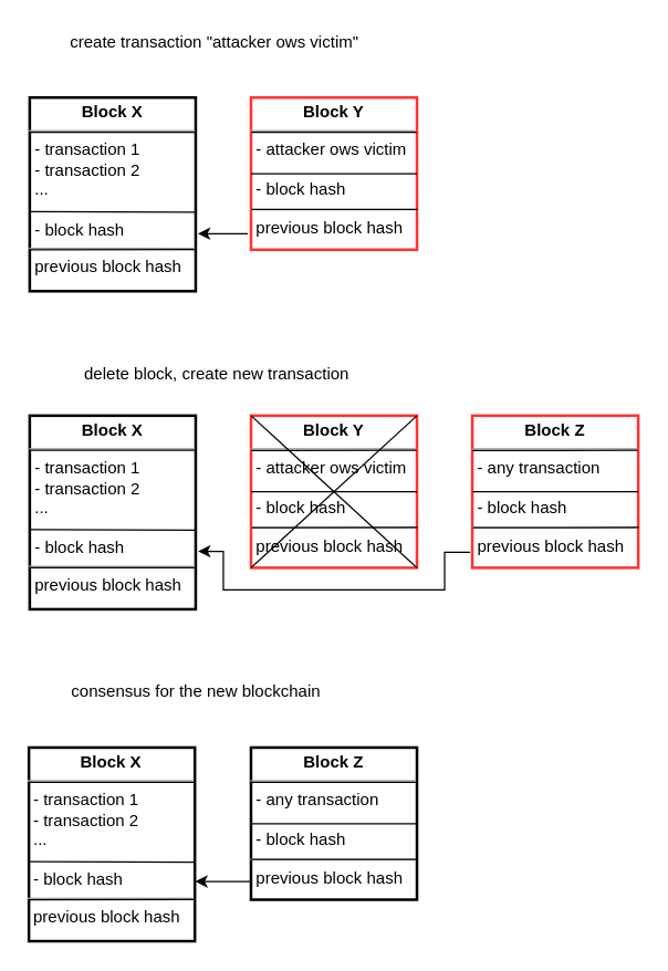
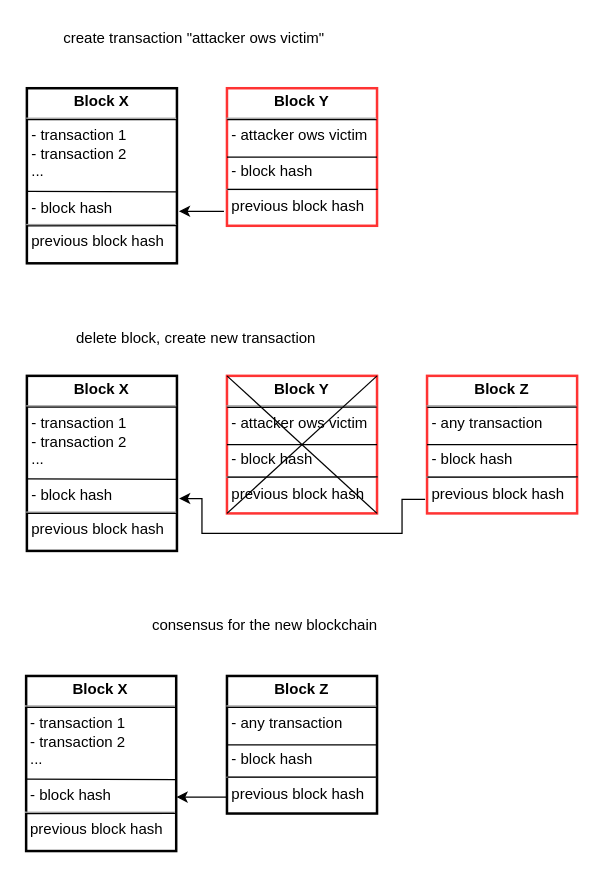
  <mxCell id="0" />
  <mxCell id="1" parent="0" />
  <mxCell id="2" value="&lt;p style=&quot;margin: 0px ; margin-top: 4px ; text-align: center&quot;&gt;&lt;b&gt;Block X&lt;/b&gt;&lt;/p&gt;&lt;hr size=&quot;1&quot;&gt;&lt;p style=&quot;margin: 0px ; margin-left: 4px&quot;&gt;- transaction 1&lt;br&gt;&lt;/p&gt;&lt;p style=&quot;margin: 0px 0px 0px 4px&quot;&gt;- transaction 2&lt;/p&gt;&lt;p style=&quot;margin: 0px 0px 0px 4px&quot;&gt;...&lt;/p&gt;&lt;p style=&quot;margin: 0px 0px 0px 4px&quot;&gt;&lt;br&gt;&lt;/p&gt;&lt;p style=&quot;margin: 0px 0px 0px 4px&quot;&gt;- block hash&lt;/p&gt;&lt;hr size=&quot;1&quot;&gt;&lt;p style=&quot;margin: 0px ; margin-left: 4px&quot;&gt;previous block hash&lt;/p&gt;" style="verticalAlign=top;align=left;overflow=fill;fontSize=12;fontFamily=Helvetica;html=1;strokeWidth=2;container=0;perimeterSpacing=0;" parent="1" vertex="1"><mxGeometry x="21" y="70" width="120" height="140" as="geometry" /></mxCell>
  <mxCell id="3" value="&lt;p style=&quot;margin: 0px ; margin-top: 4px ; text-align: center&quot;&gt;&lt;b&gt;Block Y&lt;/b&gt;&lt;/p&gt;&lt;hr size=&quot;1&quot;&gt;&lt;p style=&quot;margin: 0px ; margin-left: 4px&quot;&gt;- attacker ows victim&lt;/p&gt;&lt;p style=&quot;margin: 0px 0px 0px 4px&quot;&gt;&lt;br&gt;&lt;/p&gt;&lt;p style=&quot;margin: 0px 0px 0px 4px&quot;&gt;- block hash&lt;/p&gt;&lt;hr size=&quot;1&quot;&gt;&lt;p style=&quot;margin: 0px ; margin-left: 4px&quot;&gt;previous block hash&lt;/p&gt;" style="verticalAlign=top;align=left;overflow=fill;fontSize=12;fontFamily=Helvetica;html=1;fillColor=none;strokeColor=#FF3333;strokeWidth=2;" vertex="1" parent="1"><mxGeometry x="181" y="70" width="120" height="110" as="geometry" /></mxCell>
  <mxCell id="4" value="create transaction &quot;attacker ows victim&quot;&amp;nbsp;" style="text;html=1;align=center;verticalAlign=middle;resizable=0;points=[];autosize=1;" vertex="1" parent="1"><mxGeometry x="41" y="20" width="230" height="20" as="geometry" /></mxCell>
  <mxCell id="5" value="delete block, create new transaction" style="text;html=1;align=center;verticalAlign=middle;resizable=0;points=[];autosize=1;" vertex="1" parent="1"><mxGeometry x="51" y="260" width="210" height="20" as="geometry" /></mxCell>
  <mxCell id="6" value="" style="endArrow=classic;html=1;entryX=1.013;entryY=0.703;entryDx=0;entryDy=0;entryPerimeter=0;exitX=-0.02;exitY=0.895;exitDx=0;exitDy=0;exitPerimeter=0;" edge="1" parent="1" source="3" target="2"><mxGeometry width="50" height="50" relative="1" as="geometry"><mxPoint x="181" y="320" as="sourcePoint" /><mxPoint x="231" y="270" as="targetPoint" /></mxGeometry></mxCell>
  <mxCell id="7" value="" style="endArrow=none;startArrow=classic;html=1;rounded=0;edgeStyle=orthogonalEdgeStyle;entryX=-0.013;entryY=0.898;entryDx=0;entryDy=0;entryPerimeter=0;startFill=1;endFill=0;exitX=1.014;exitY=0.701;exitDx=0;exitDy=0;exitPerimeter=0;" edge="1" parent="1" source="15"><mxGeometry width="50" height="50" relative="1" as="geometry"><mxPoint x="136.24" y="398.84" as="sourcePoint" /><mxPoint x="339.44" y="398.78" as="targetPoint" /><Array as="points"><mxPoint x="161" y="398" /><mxPoint x="161" y="426" /><mxPoint x="321" y="426" /><mxPoint x="321" y="399" /></Array></mxGeometry></mxCell>
- <mxCell id="8" value="consensus for the new blockchain" style="text;html=1;align=center;verticalAlign=middle;resizable=0;points=[];autosize=1;" vertex="1" parent="1"><mxGeometry x="41" y="490" width="200" height="20" as="geometry" /></mxCell>
+ <mxCell id="8" value="consensus for the new blockchain" style="text;html=1;align=center;verticalAlign=middle;resizable=0;points=[];autosize=1;" vertex="1" parent="1"><mxGeometry x="111" y="490" width="200" height="20" as="geometry" /></mxCell>
  <mxCell id="9" value="" style="endArrow=none;html=1;exitX=1;exitY=0.5;exitDx=0;exitDy=0;entryX=0;entryY=0.5;entryDx=0;entryDy=0;strokeWidth=1;" edge="1" parent="1" source="3" target="3"><mxGeometry width="50" height="50" relative="1" as="geometry"><mxPoint x="501.84" y="94.96" as="sourcePoint" /><mxPoint x="380.88" y="95.22" as="targetPoint" /></mxGeometry></mxCell>
  <mxCell id="10" value="" style="endArrow=none;html=1;exitX=1.001;exitY=0.592;exitDx=0;exitDy=0;entryX=0.004;entryY=0.589;entryDx=0;entryDy=0;strokeWidth=1;entryPerimeter=0;exitPerimeter=0;" edge="1" parent="1" source="2" target="2"><mxGeometry width="50" height="50" relative="1" as="geometry"><mxPoint x="311" y="135" as="sourcePoint" /><mxPoint x="191" y="135" as="targetPoint" /></mxGeometry></mxCell>
  <mxCell id="11" value="" style="endArrow=none;html=1;exitX=1.005;exitY=0.785;exitDx=0;exitDy=0;entryX=0.004;entryY=0.589;entryDx=0;entryDy=0;strokeWidth=1;entryPerimeter=0;exitPerimeter=0;" edge="1" parent="1" source="2"><mxGeometry width="50" height="50" relative="1" as="geometry"><mxPoint x="141" y="180.42" as="sourcePoint" /><mxPoint x="21.36" y="180" as="targetPoint" /></mxGeometry></mxCell>
  <mxCell id="12" value="" style="endArrow=none;html=1;exitX=0.998;exitY=0.179;exitDx=0;exitDy=0;entryX=0.006;entryY=0.179;entryDx=0;entryDy=0;strokeWidth=1;entryPerimeter=0;exitPerimeter=0;" edge="1" parent="1" source="2" target="2"><mxGeometry width="50" height="50" relative="1" as="geometry"><mxPoint x="141" y="100.42" as="sourcePoint" /><mxPoint x="21.36" y="100" as="targetPoint" /></mxGeometry></mxCell>
  <mxCell id="13" value="" style="endArrow=none;html=1;exitX=1.004;exitY=0.735;exitDx=0;exitDy=0;entryX=0.003;entryY=0.736;entryDx=0;entryDy=0;strokeWidth=1;exitPerimeter=0;entryPerimeter=0;" edge="1" parent="1" source="3" target="3"><mxGeometry width="50" height="50" relative="1" as="geometry"><mxPoint x="301" y="150" as="sourcePoint" /><mxPoint x="181" y="150" as="targetPoint" /></mxGeometry></mxCell>
  <mxCell id="14" value="" style="endArrow=none;html=1;exitX=0.997;exitY=0.228;exitDx=0;exitDy=0;entryX=0.002;entryY=0.229;entryDx=0;entryDy=0;strokeWidth=1;entryPerimeter=0;exitPerimeter=0;" edge="1" parent="1" source="3" target="3"><mxGeometry width="50" height="50" relative="1" as="geometry"><mxPoint x="301" y="100" as="sourcePoint" /><mxPoint x="181" y="100" as="targetPoint" /></mxGeometry></mxCell>
  <mxCell id="15" value="&lt;p style=&quot;margin: 0px ; margin-top: 4px ; text-align: center&quot;&gt;&lt;b&gt;Block X&lt;/b&gt;&lt;/p&gt;&lt;hr size=&quot;1&quot;&gt;&lt;p style=&quot;margin: 0px ; margin-left: 4px&quot;&gt;- transaction 1&lt;br&gt;&lt;/p&gt;&lt;p style=&quot;margin: 0px 0px 0px 4px&quot;&gt;- transaction 2&lt;/p&gt;&lt;p style=&quot;margin: 0px 0px 0px 4px&quot;&gt;...&lt;/p&gt;&lt;p style=&quot;margin: 0px 0px 0px 4px&quot;&gt;&lt;br&gt;&lt;/p&gt;&lt;p style=&quot;margin: 0px 0px 0px 4px&quot;&gt;- block hash&lt;/p&gt;&lt;hr size=&quot;1&quot;&gt;&lt;p style=&quot;margin: 0px ; margin-left: 4px&quot;&gt;previous block hash&lt;/p&gt;" style="verticalAlign=top;align=left;overflow=fill;fontSize=12;fontFamily=Helvetica;html=1;strokeWidth=2;container=0;perimeterSpacing=0;" vertex="1" parent="1"><mxGeometry x="21" y="300" width="120" height="140" as="geometry" /></mxCell>
  <mxCell id="16" value="&lt;p style=&quot;margin: 0px ; margin-top: 4px ; text-align: center&quot;&gt;&lt;b&gt;Block Y&lt;/b&gt;&lt;/p&gt;&lt;hr size=&quot;1&quot;&gt;&lt;p style=&quot;margin: 0px ; margin-left: 4px&quot;&gt;- attacker ows victim&lt;/p&gt;&lt;p style=&quot;margin: 0px 0px 0px 4px&quot;&gt;&lt;br&gt;&lt;/p&gt;&lt;p style=&quot;margin: 0px 0px 0px 4px&quot;&gt;- block hash&lt;/p&gt;&lt;hr size=&quot;1&quot;&gt;&lt;p style=&quot;margin: 0px ; margin-left: 4px&quot;&gt;previous block hash&lt;/p&gt;" style="verticalAlign=top;align=left;overflow=fill;fontSize=12;fontFamily=Helvetica;html=1;fillColor=none;strokeColor=#FF3333;strokeWidth=2;" vertex="1" parent="1"><mxGeometry x="181" y="300" width="120" height="110" as="geometry" /></mxCell>
  <mxCell id="17" value="" style="endArrow=none;html=1;exitX=1;exitY=0.5;exitDx=0;exitDy=0;entryX=0;entryY=0.5;entryDx=0;entryDy=0;strokeWidth=1;" edge="1" parent="1" source="16" target="16"><mxGeometry width="50" height="50" relative="1" as="geometry"><mxPoint x="501.84" y="324.96" as="sourcePoint" /><mxPoint x="380.88" y="325.22" as="targetPoint" /></mxGeometry></mxCell>
  <mxCell id="18" value="" style="endArrow=none;html=1;exitX=1.001;exitY=0.592;exitDx=0;exitDy=0;entryX=0.004;entryY=0.589;entryDx=0;entryDy=0;strokeWidth=1;entryPerimeter=0;exitPerimeter=0;" edge="1" parent="1" source="15" target="15"><mxGeometry width="50" height="50" relative="1" as="geometry"><mxPoint x="311" y="365" as="sourcePoint" /><mxPoint x="191" y="365" as="targetPoint" /></mxGeometry></mxCell>
  <mxCell id="19" value="" style="endArrow=none;html=1;exitX=1.005;exitY=0.785;exitDx=0;exitDy=0;entryX=0.004;entryY=0.589;entryDx=0;entryDy=0;strokeWidth=1;entryPerimeter=0;exitPerimeter=0;" edge="1" parent="1" source="15"><mxGeometry width="50" height="50" relative="1" as="geometry"><mxPoint x="141" y="410.42" as="sourcePoint" /><mxPoint x="21.36" y="410" as="targetPoint" /></mxGeometry></mxCell>
  <mxCell id="20" value="" style="endArrow=none;html=1;exitX=0.998;exitY=0.179;exitDx=0;exitDy=0;entryX=0.006;entryY=0.179;entryDx=0;entryDy=0;strokeWidth=1;entryPerimeter=0;exitPerimeter=0;" edge="1" parent="1" source="15" target="15"><mxGeometry width="50" height="50" relative="1" as="geometry"><mxPoint x="141" y="330.42" as="sourcePoint" /><mxPoint x="21.36" y="330" as="targetPoint" /></mxGeometry></mxCell>
  <mxCell id="21" value="" style="endArrow=none;html=1;exitX=1.004;exitY=0.735;exitDx=0;exitDy=0;entryX=0.003;entryY=0.736;entryDx=0;entryDy=0;strokeWidth=1;exitPerimeter=0;entryPerimeter=0;" edge="1" parent="1" source="16" target="16"><mxGeometry width="50" height="50" relative="1" as="geometry"><mxPoint x="301" y="380" as="sourcePoint" /><mxPoint x="181" y="380" as="targetPoint" /></mxGeometry></mxCell>
  <mxCell id="22" value="" style="endArrow=none;html=1;exitX=0.997;exitY=0.228;exitDx=0;exitDy=0;entryX=0.002;entryY=0.229;entryDx=0;entryDy=0;strokeWidth=1;entryPerimeter=0;exitPerimeter=0;" edge="1" parent="1" source="16" target="16"><mxGeometry width="50" height="50" relative="1" as="geometry"><mxPoint x="301" y="330" as="sourcePoint" /><mxPoint x="181" y="330" as="targetPoint" /></mxGeometry></mxCell>
  <mxCell id="23" value="&lt;p style=&quot;margin: 0px ; margin-top: 4px ; text-align: center&quot;&gt;&lt;b&gt;Block Z&lt;/b&gt;&lt;/p&gt;&lt;hr size=&quot;1&quot;&gt;&lt;p style=&quot;margin: 0px ; margin-left: 4px&quot;&gt;- any transaction&lt;/p&gt;&lt;p style=&quot;margin: 0px 0px 0px 4px&quot;&gt;&lt;br&gt;&lt;/p&gt;&lt;p style=&quot;margin: 0px 0px 0px 4px&quot;&gt;- block hash&lt;/p&gt;&lt;hr size=&quot;1&quot;&gt;&lt;p style=&quot;margin: 0px ; margin-left: 4px&quot;&gt;previous block hash&lt;/p&gt;" style="verticalAlign=top;align=left;overflow=fill;fontSize=12;fontFamily=Helvetica;html=1;fillColor=none;strokeColor=#FF3333;strokeWidth=2;" vertex="1" parent="1"><mxGeometry x="341" y="300" width="120" height="110" as="geometry" /></mxCell>
  <mxCell id="24" value="" style="endArrow=none;html=1;exitX=1;exitY=0.5;exitDx=0;exitDy=0;entryX=0;entryY=0.5;entryDx=0;entryDy=0;strokeWidth=1;" edge="1" parent="1" source="23" target="23"><mxGeometry width="50" height="50" relative="1" as="geometry"><mxPoint x="661.84" y="324.96" as="sourcePoint" /><mxPoint x="540.88" y="325.22" as="targetPoint" /></mxGeometry></mxCell>
  <mxCell id="25" value="" style="endArrow=none;html=1;exitX=1.004;exitY=0.735;exitDx=0;exitDy=0;entryX=0.003;entryY=0.736;entryDx=0;entryDy=0;strokeWidth=1;exitPerimeter=0;entryPerimeter=0;" edge="1" parent="1" source="23" target="23"><mxGeometry width="50" height="50" relative="1" as="geometry"><mxPoint x="461" y="380" as="sourcePoint" /><mxPoint x="341" y="380" as="targetPoint" /></mxGeometry></mxCell>
  <mxCell id="26" value="" style="endArrow=none;html=1;exitX=0.997;exitY=0.228;exitDx=0;exitDy=0;entryX=0.002;entryY=0.229;entryDx=0;entryDy=0;strokeWidth=1;entryPerimeter=0;exitPerimeter=0;" edge="1" parent="1" source="23" target="23"><mxGeometry width="50" height="50" relative="1" as="geometry"><mxPoint x="461" y="330" as="sourcePoint" /><mxPoint x="341" y="330" as="targetPoint" /></mxGeometry></mxCell>
  <mxCell id="27" style="edgeStyle=orthogonalEdgeStyle;rounded=0;orthogonalLoop=1;jettySize=auto;html=1;exitX=0;exitY=0.75;exitDx=0;exitDy=0;entryX=1.002;entryY=0.692;entryDx=0;entryDy=0;entryPerimeter=0;startArrow=none;startFill=0;endArrow=classic;endFill=1;strokeWidth=1;" edge="1" parent="1" source="28" target="32"><mxGeometry relative="1" as="geometry"><Array as="points"><mxPoint x="181" y="637" /></Array></mxGeometry></mxCell>
  <mxCell id="28" value="&lt;p style=&quot;margin: 0px ; margin-top: 4px ; text-align: center&quot;&gt;&lt;b&gt;Block Z&lt;/b&gt;&lt;/p&gt;&lt;hr size=&quot;1&quot;&gt;&lt;p style=&quot;margin: 0px ; margin-left: 4px&quot;&gt;- any transaction&lt;/p&gt;&lt;p style=&quot;margin: 0px 0px 0px 4px&quot;&gt;&lt;br&gt;&lt;/p&gt;&lt;p style=&quot;margin: 0px 0px 0px 4px&quot;&gt;- block hash&lt;/p&gt;&lt;hr size=&quot;1&quot;&gt;&lt;p style=&quot;margin: 0px ; margin-left: 4px&quot;&gt;previous block hash&lt;/p&gt;" style="verticalAlign=top;align=left;overflow=fill;fontSize=12;fontFamily=Helvetica;html=1;fillColor=none;strokeWidth=2;" vertex="1" parent="1"><mxGeometry x="181" y="540" width="120" height="110" as="geometry" /></mxCell>
  <mxCell id="29" value="" style="endArrow=none;html=1;exitX=1;exitY=0.5;exitDx=0;exitDy=0;entryX=0;entryY=0.5;entryDx=0;entryDy=0;strokeWidth=1;" edge="1" parent="1" source="28" target="28"><mxGeometry width="50" height="50" relative="1" as="geometry"><mxPoint x="631.84" y="554.96" as="sourcePoint" /><mxPoint x="510.88" y="555.22" as="targetPoint" /></mxGeometry></mxCell>
  <mxCell id="30" value="" style="endArrow=none;html=1;exitX=1.004;exitY=0.735;exitDx=0;exitDy=0;entryX=0.003;entryY=0.736;entryDx=0;entryDy=0;strokeWidth=1;exitPerimeter=0;entryPerimeter=0;" edge="1" parent="1" source="28" target="28"><mxGeometry width="50" height="50" relative="1" as="geometry"><mxPoint x="431" y="610" as="sourcePoint" /><mxPoint x="311" y="610" as="targetPoint" /></mxGeometry></mxCell>
  <mxCell id="31" value="" style="endArrow=none;html=1;exitX=0.997;exitY=0.228;exitDx=0;exitDy=0;entryX=0.002;entryY=0.229;entryDx=0;entryDy=0;strokeWidth=1;entryPerimeter=0;exitPerimeter=0;" edge="1" parent="1" source="28" target="28"><mxGeometry width="50" height="50" relative="1" as="geometry"><mxPoint x="431" y="560" as="sourcePoint" /><mxPoint x="311" y="560" as="targetPoint" /></mxGeometry></mxCell>
  <mxCell id="32" value="&lt;p style=&quot;margin: 0px ; margin-top: 4px ; text-align: center&quot;&gt;&lt;b&gt;Block X&lt;/b&gt;&lt;/p&gt;&lt;hr size=&quot;1&quot;&gt;&lt;p style=&quot;margin: 0px ; margin-left: 4px&quot;&gt;- transaction 1&lt;br&gt;&lt;/p&gt;&lt;p style=&quot;margin: 0px 0px 0px 4px&quot;&gt;- transaction 2&lt;/p&gt;&lt;p style=&quot;margin: 0px 0px 0px 4px&quot;&gt;...&lt;/p&gt;&lt;p style=&quot;margin: 0px 0px 0px 4px&quot;&gt;&lt;br&gt;&lt;/p&gt;&lt;p style=&quot;margin: 0px 0px 0px 4px&quot;&gt;- block hash&lt;/p&gt;&lt;hr size=&quot;1&quot;&gt;&lt;p style=&quot;margin: 0px ; margin-left: 4px&quot;&gt;previous block hash&lt;/p&gt;" style="verticalAlign=top;align=left;overflow=fill;fontSize=12;fontFamily=Helvetica;html=1;strokeWidth=2;container=0;perimeterSpacing=0;" vertex="1" parent="1"><mxGeometry x="20.4" y="540" width="120" height="140" as="geometry" /></mxCell>
  <mxCell id="33" value="" style="endArrow=none;html=1;exitX=1.001;exitY=0.592;exitDx=0;exitDy=0;entryX=0.004;entryY=0.589;entryDx=0;entryDy=0;strokeWidth=1;entryPerimeter=0;exitPerimeter=0;" edge="1" parent="1" source="32" target="32"><mxGeometry width="50" height="50" relative="1" as="geometry"><mxPoint x="310.4" y="605" as="sourcePoint" /><mxPoint x="190.4" y="605" as="targetPoint" /></mxGeometry></mxCell>
  <mxCell id="34" value="" style="endArrow=none;html=1;exitX=1.005;exitY=0.785;exitDx=0;exitDy=0;entryX=0.004;entryY=0.589;entryDx=0;entryDy=0;strokeWidth=1;entryPerimeter=0;exitPerimeter=0;" edge="1" parent="1" source="32"><mxGeometry width="50" height="50" relative="1" as="geometry"><mxPoint x="140.4" y="650.42" as="sourcePoint" /><mxPoint x="20.76" y="650" as="targetPoint" /></mxGeometry></mxCell>
  <mxCell id="35" value="" style="endArrow=none;html=1;exitX=0.998;exitY=0.179;exitDx=0;exitDy=0;entryX=0.006;entryY=0.179;entryDx=0;entryDy=0;strokeWidth=1;entryPerimeter=0;exitPerimeter=0;" edge="1" parent="1" source="32" target="32"><mxGeometry width="50" height="50" relative="1" as="geometry"><mxPoint x="140.4" y="570.42" as="sourcePoint" /><mxPoint x="20.76" y="570" as="targetPoint" /></mxGeometry></mxCell>
  <mxCell id="36" value="" style="endArrow=none;html=1;strokeWidth=1;entryX=1;entryY=0;entryDx=0;entryDy=0;exitX=0;exitY=1;exitDx=0;exitDy=0;" edge="1" parent="1" source="16" target="16"><mxGeometry width="50" height="50" relative="1" as="geometry"><mxPoint x="221" y="320" as="sourcePoint" /><mxPoint x="271" y="270" as="targetPoint" /></mxGeometry></mxCell>
  <mxCell id="37" value="" style="endArrow=none;html=1;strokeWidth=1;entryX=0;entryY=0;entryDx=0;entryDy=0;exitX=1;exitY=1;exitDx=0;exitDy=0;" edge="1" parent="1" source="16" target="16"><mxGeometry width="50" height="50" relative="1" as="geometry"><mxPoint x="191" y="420" as="sourcePoint" /><mxPoint x="311" y="310" as="targetPoint" /></mxGeometry></mxCell>
